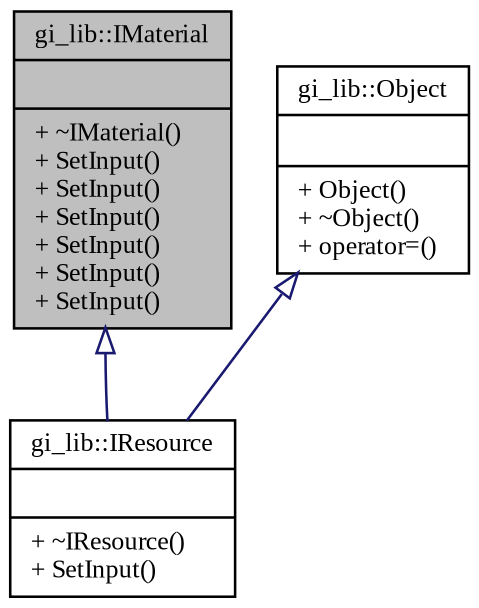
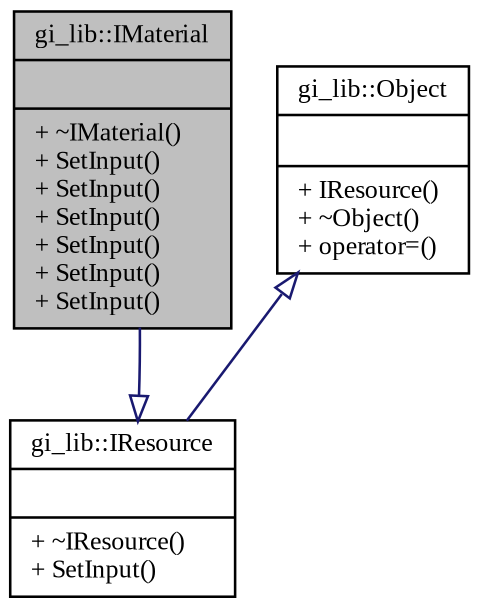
  digraph {
    fontname="Liberation Serif"
    node [color=black fillcolor=white fontname="Liberation Serif" fontsize=10 shape=record style=filled]
    edge [arrowtail=onormal color=midnightblue dir=back fontname="Liberation Serif" fontsize=10 labelfontname=Helvetica labelfontsize=10 style=solid]
    n1 [fillcolor=grey75 fontcolor=black height=0.2 label="{gi_lib::IMaterial\n||+ ~IMaterial()\l+ SetInput()\l+ SetInput()\l+ SetInput()\l+ SetInput()\l+ SetInput()\l+ SetInput()\l}" width=0.4]
    n2 [height=0.2 label="{gi_lib::IResource\n||+ ~IResource()\l+ SetInput()\l}" width=0.4]
-   n3 [height=0.2 label="{gi_lib::Object\n||+ Object()\l+ ~Object()\l+ operator=()\l}" width=0.4]
-   n1 -> n2
+   n3 [height=0.2 label="{gi_lib::Object\n||+ IResource()\l+ ~Object()\l+ operator=()\l}" width=0.4]
+   n2 -> n1
    n3 -> n2
  }
